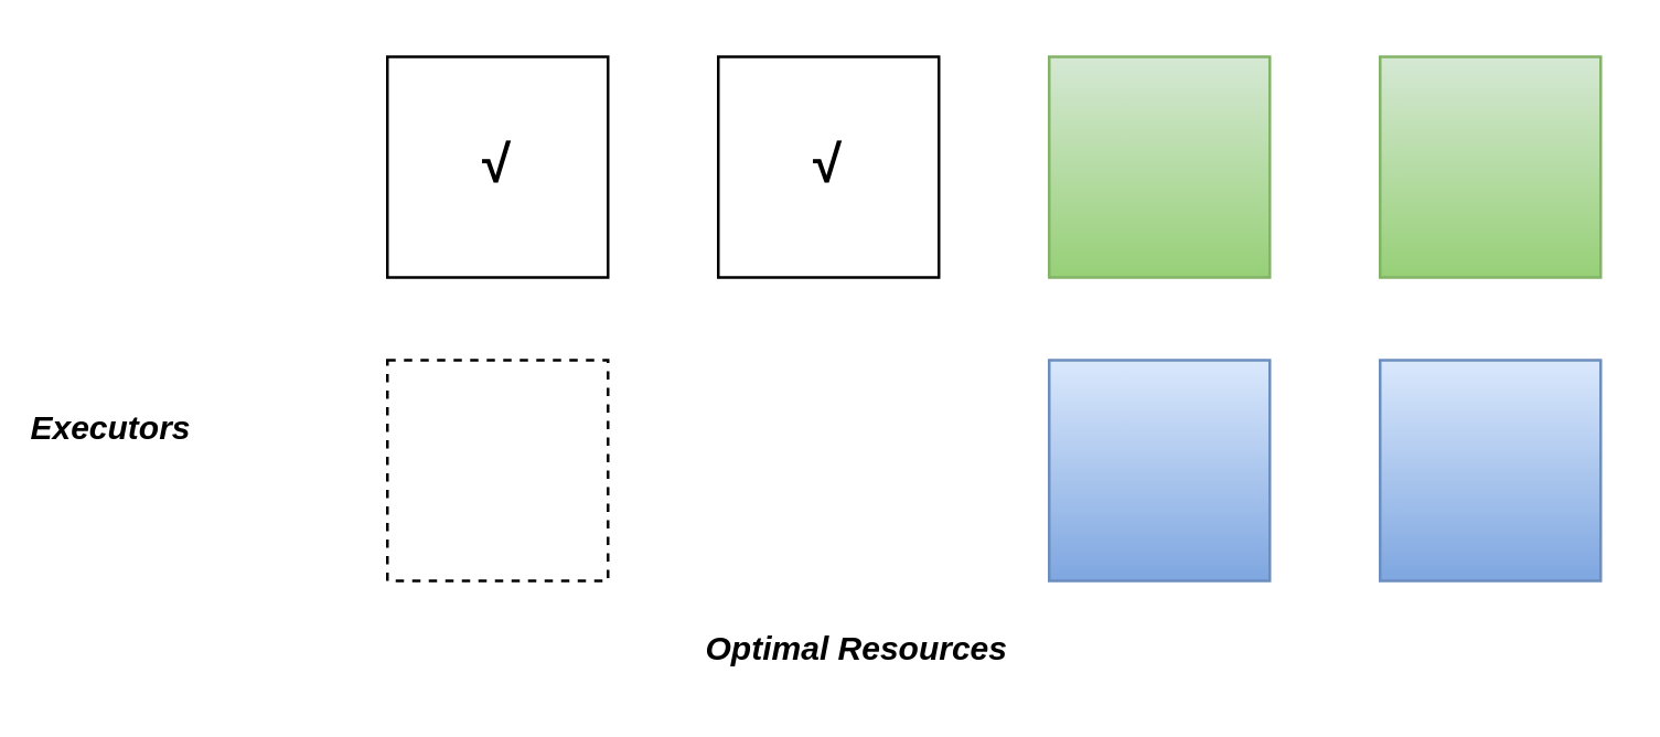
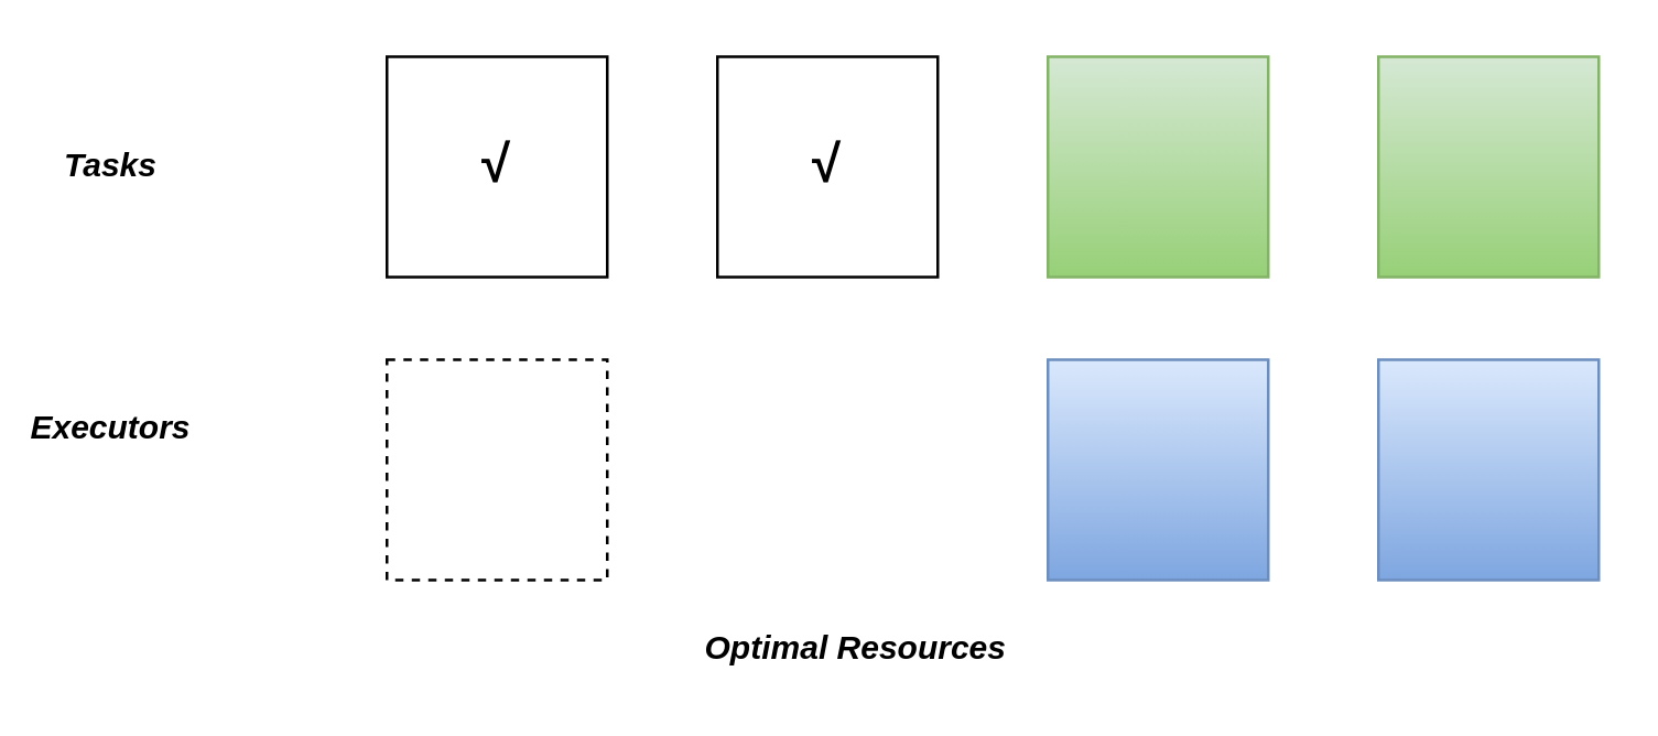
  <mxCell id="0" />
  <mxCell id="1" parent="0" />
  <mxCell id="2" value="&lt;b&gt;&lt;font style=&quot;font-size: 19px&quot;&gt;√&lt;/font&gt;&lt;/b&gt;" style="whiteSpace=wrap;html=1;aspect=fixed;" vertex="1" parent="1"><mxGeometry x="140" y="20" width="80" height="80" as="geometry" /></mxCell>
  <mxCell id="3" value="" style="whiteSpace=wrap;html=1;aspect=fixed;fillColor=#d5e8d4;strokeColor=#82b366;gradientColor=#97d077;" vertex="1" parent="1"><mxGeometry x="380" y="20" width="80" height="80" as="geometry" /></mxCell>
  <mxCell id="4" value="&lt;b&gt;&lt;font style=&quot;font-size: 19px&quot;&gt;√&lt;/font&gt;&lt;/b&gt;" style="whiteSpace=wrap;html=1;aspect=fixed;" vertex="1" parent="1"><mxGeometry x="260" y="20" width="80" height="80" as="geometry" /></mxCell>
  <mxCell id="5" value="" style="whiteSpace=wrap;html=1;aspect=fixed;fillColor=none;dashed=1;" vertex="1" parent="1"><mxGeometry x="140" y="130" width="80" height="80" as="geometry" /></mxCell>
+ <mxCell id="6" value="Tasks" style="text;html=1;strokeColor=none;fillColor=none;align=center;verticalAlign=middle;whiteSpace=wrap;rounded=0;fontStyle=3" vertex="1" parent="1"><mxGeometry x="20" y="50" width="40" height="20" as="geometry" /></mxCell>
  <mxCell id="7" value="Executors" style="text;html=1;strokeColor=none;fillColor=none;align=center;verticalAlign=middle;whiteSpace=wrap;rounded=0;fontStyle=3" vertex="1" parent="1"><mxGeometry x="20" y="145" width="40" height="20" as="geometry" /></mxCell>
  <mxCell id="8" value="" style="whiteSpace=wrap;html=1;aspect=fixed;gradientColor=#7ea6e0;fillColor=#dae8fc;strokeColor=#6c8ebf;" vertex="1" parent="1"><mxGeometry x="500" y="130" width="80" height="80" as="geometry" /></mxCell>
  <mxCell id="9" value="" style="whiteSpace=wrap;html=1;aspect=fixed;fillColor=#d5e8d4;strokeColor=#82b366;gradientColor=#97d077;" vertex="1" parent="1"><mxGeometry x="500" y="20" width="80" height="80" as="geometry" /></mxCell>
  <mxCell id="10" value="Optimal Resources" style="text;html=1;strokeColor=none;fillColor=none;align=center;verticalAlign=middle;whiteSpace=wrap;rounded=0;strokeWidth=7;fontStyle=3" vertex="1" parent="1"><mxGeometry x="241" y="225" width="139" height="20" as="geometry" /></mxCell>
  <mxCell id="11" value="" style="whiteSpace=wrap;html=1;aspect=fixed;gradientColor=#7ea6e0;fillColor=#dae8fc;strokeColor=#6c8ebf;" vertex="1" parent="1"><mxGeometry x="380" y="130" width="80" height="80" as="geometry" /></mxCell>
